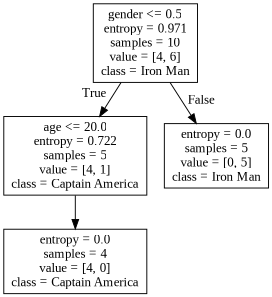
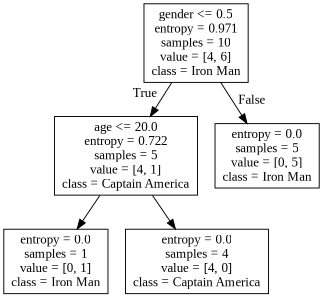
  digraph {
    fontname="Liberation Serif"
    node [fontname="Liberation Serif" shape=box]
    edge [fontname="Liberation Serif"]
    n1 [label="gender <= 0.5\nentropy = 0.971\nsamples = 10\nvalue = [4, 6]\nclass = Iron Man"]
    n2 [label="age <= 20.0\nentropy = 0.722\nsamples = 5\nvalue = [4, 1]\nclass = Captain America"]
    n3 [label="entropy = 0.0\nsamples = 5\nvalue = [0, 5]\nclass = Iron Man"]
+   n4 [label="entropy = 0.0\nsamples = 1\nvalue = [0, 1]\nclass = Iron Man"]
    n5 [label="entropy = 0.0\nsamples = 4\nvalue = [4, 0]\nclass = Captain America"]
    n1 -> n2 [headlabel=True labelangle=45 labeldistance=2.5]
    n1 -> n3 [headlabel=False labelangle=-45 labeldistance=2.5]
+   n2 -> n4
    n2 -> n5
  }
